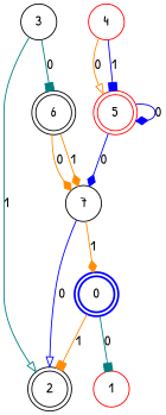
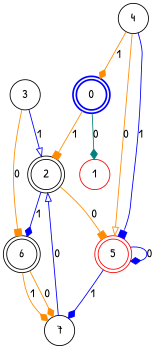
  digraph {
    fontname="Patrick Hand"
    node [color=black fontname="Patrick Hand" shape=circle]
    edge [arrowhead=diamond color=darkorange fontname="Patrick Hand"]
    0 [color=blue peripheries=2 style=bold]
    1 [color=red]
    2 [peripheries=2]
    5 [color=red peripheries=2]
    6 [peripheries=2]
    3
-   4 [color=red]
+   4
    7
-   0 -> 1 [arrowhead=box color=teal label=0]
+   0 -> 1 [color=teal label=0]
    0 -> 2 [arrowhead=box label=1]
+   2 -> 5 [arrowhead=box label=0]
+   2 -> 6 [color=blue label=1]
    5 -> 5 [color=blue label=0]
-   5 -> 7 [color=blue label=0]
+   5 -> 7 [color=blue label=1]
    6 -> 7 [label=0]
    6 -> 7 [label=1]
-   3 -> 2 [arrowhead=onormal color=teal label=1]
-   3 -> 6 [arrowhead=box color=teal label=0]
+   3 -> 2 [arrowhead=onormal color=blue label=1]
+   3 -> 6 [arrowhead=box label=0]
    4 -> 5 [arrowhead=onormal label=0]
    4 -> 5 [arrowhead=box color=blue label=1]
-   7 -> 0 [label=1]
+   4 -> 0 [label=1]
    7 -> 2 [arrowhead=onormal color=blue label=0]
  }
